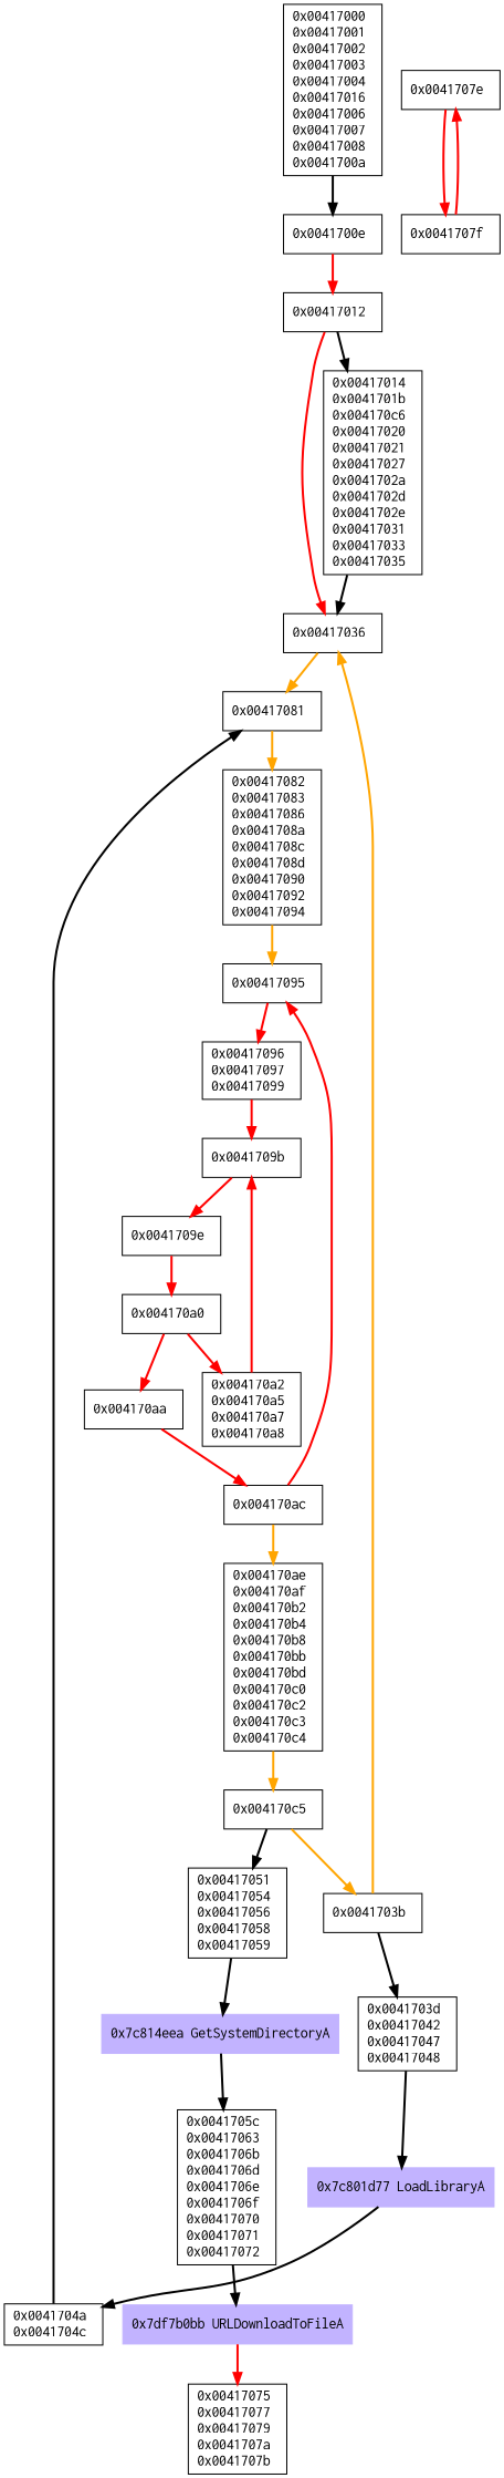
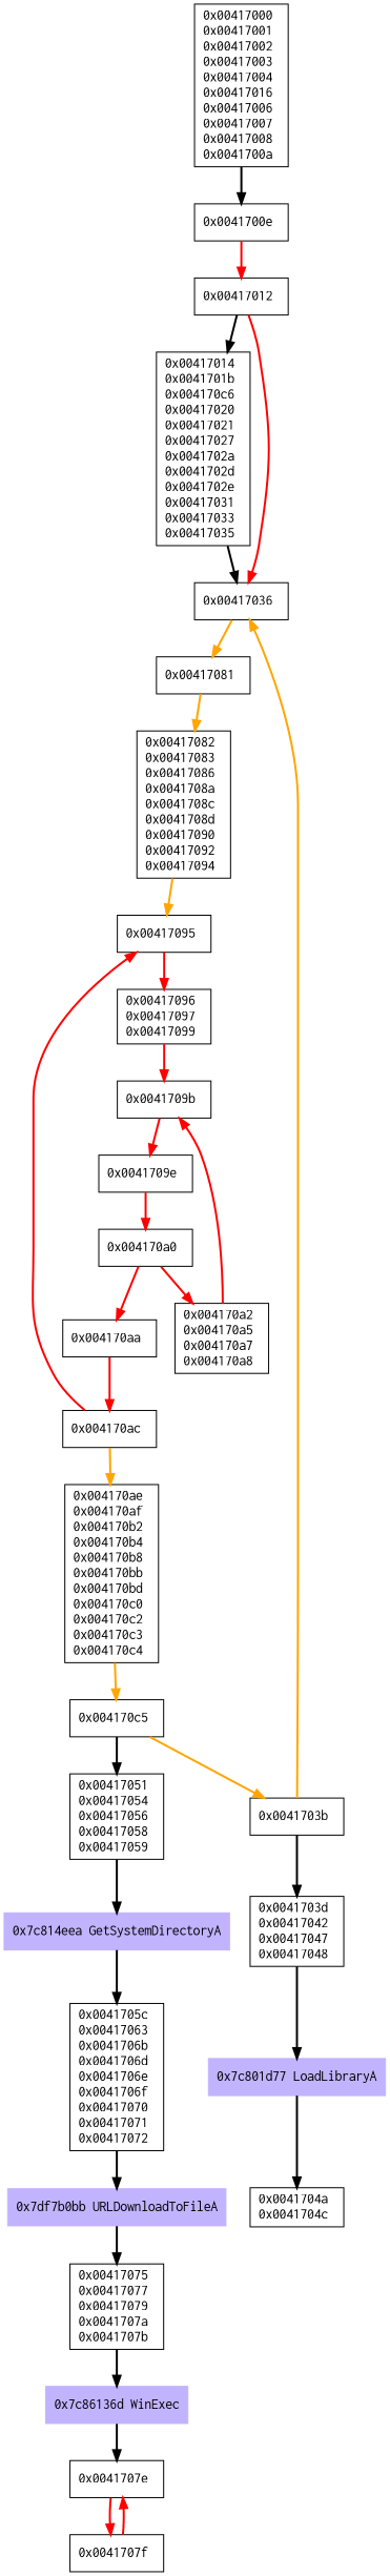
  digraph {
    node [fontname=Courier labeljust=r shape=box]
    edge [style=bold]
    n1 [label="0x00417000 \l0x00417001 \l0x00417002 \l0x00417003 \l0x00417004 \l0x00417016 \l0x00417006 \l0x00417007 \l0x00417008 \l0x0041700a \l"]
    n2 [label="0x0041700e \l"]
    n3 [label="0x00417012 \l"]
    n4 [label="0x00417014 \l0x0041701b \l0x004170c6 \l0x00417020 \l0x00417021 \l0x00417027 \l0x0041702a \l0x0041702d \l0x0041702e \l0x00417031 \l0x00417033 \l0x00417035 \l"]
    n5 [label="0x00417036 \l"]
    n6 [label="0x00417081 \l"]
    n7 [label="0x00417082 \l0x00417083 \l0x00417086 \l0x0041708a \l0x0041708c \l0x0041708d \l0x00417090 \l0x00417092 \l0x00417094 \l"]
    n8 [label="0x00417095 \l"]
    n9 [label="0x00417096 \l0x00417097 \l0x00417099 \l"]
    n10 [label="0x0041709b \l"]
    n11 [label="0x0041709e \l"]
    n12 [label="0x004170a0 \l"]
    n13 [label="0x004170a2 \l0x004170a5 \l0x004170a7 \l0x004170a8 \l"]
    n14 [label="0x004170aa \l"]
    n15 [label="0x004170ac \l"]
    n16 [label="0x004170ae \l0x004170af \l0x004170b2 \l0x004170b4 \l0x004170b8 \l0x004170bb \l0x004170bd \l0x004170c0 \l0x004170c2 \l0x004170c3 \l0x004170c4 \l"]
    n17 [label="0x004170c5 \l"]
    n18 [label="0x0041703b \l"]
    n19 [label="0x00417051 \l0x00417054 \l0x00417056 \l0x00417058 \l0x00417059 \l"]
    n20 [label="0x0041703d \l0x00417042 \l0x00417047 \l0x00417048 \l"]
    n21 [color=".7 .3 1.0" label="0x7c814eea GetSystemDirectoryA\l" style=filled]
    n22 [color=".7 .3 1.0" label="0x7c801d77 LoadLibraryA\l" style=filled]
    n23 [label="0x0041704a \l0x0041704c \l"]
    n24 [label="0x0041705c \l0x00417063 \l0x0041706b \l0x0041706d \l0x0041706e \l0x0041706f \l0x00417070 \l0x00417071 \l0x00417072 \l"]
    n25 [color=".7 .3 1.0" label="0x7df7b0bb URLDownloadToFileA\l" style=filled]
    n26 [label="0x00417075 \l0x00417077 \l0x00417079 \l0x0041707a \l0x0041707b \l"]
+   n27 [color=".7 .3 1.0" label="0x7c86136d WinExec\l" style=filled]
    n28 [label="0x0041707e \l"]
    n29 [label="0x0041707f \l"]
    n1 -> n2
    n2 -> n3 [color=red]
    n3 -> n4
    n3 -> n5 [color=red]
    n4 -> n5
    n5 -> n6 [color=orange]
    n6 -> n7 [color=orange]
    n7 -> n8 [color=orange]
    n8 -> n9 [color=red]
    n9 -> n10 [color=red]
    n10 -> n11 [color=red]
    n11 -> n12 [color=red]
    n12 -> n13 [color=red]
    n12 -> n14 [color=red]
    n13 -> n10 [color=red]
    n14 -> n15 [color=red]
    n15 -> n8 [color=red]
    n15 -> n16 [color=orange]
    n16 -> n17 [color=orange]
    n17 -> n18 [color=orange]
    n17 -> n19
    n18 -> n5 [color=orange]
    n18 -> n20
    n19 -> n21
    n20 -> n22
    n21 -> n24
    n22 -> n23
-   n23 -> n6
    n24 -> n25
-   n25 -> n26 [color=red]
+   n25 -> n26
+   n26 -> n27
+   n27 -> n28
    n28 -> n29 [color=red]
    n29 -> n28 [color=red]
  }
